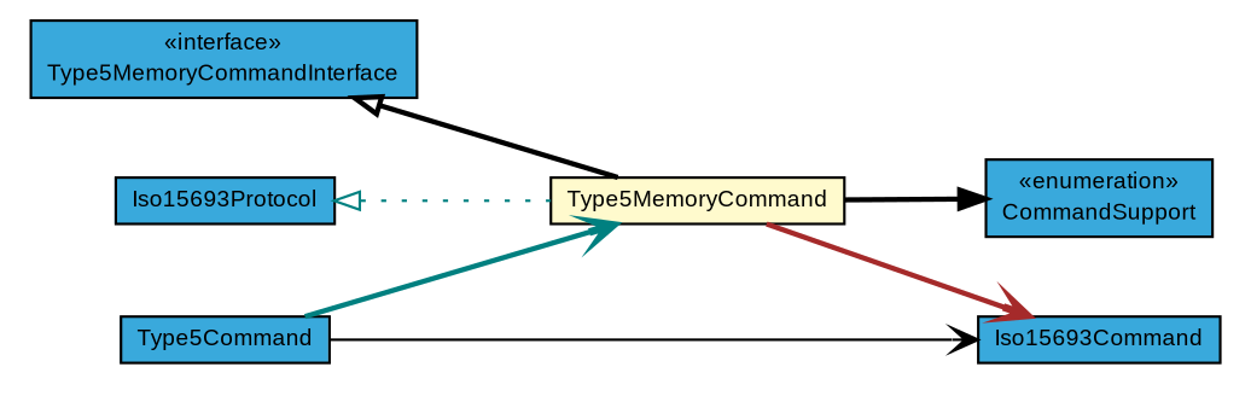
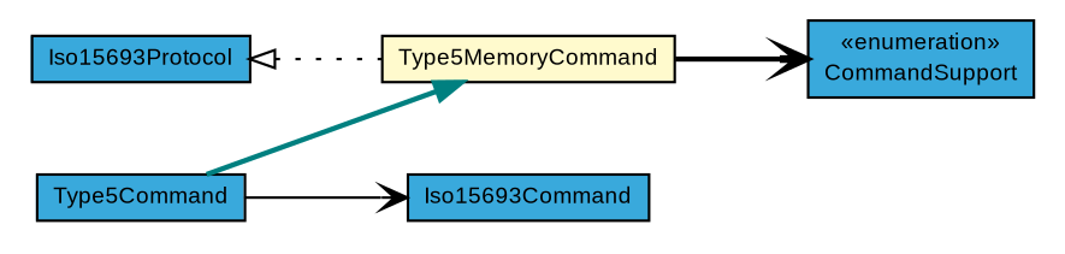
  digraph {
    nodesep=0.25
    rankdir=LR
    ranksep=0.5
    node [fontcolor=black fontname=arial fontsize=9.0 shape=plaintext]
    edge [color=black fontname=arial fontsize=10.0 headport=p labelfontname=arial labelfontsize=10 style=bold tailport=p arrowhead=open fontcolor="#002052"]
-   n1 [label=<<table title="com.st.st25sdk.command.Type5MemoryCommandInterface" border="0" cellborder="1" cellspacing="0" cellpadding="2" port="p" bgcolor="#39a9dc" href="./Type5MemoryCommandInterface.html"> 		<tr><td><table border="0" cellspacing="0" cellpadding="1"> <tr><td align="center" balign="center"> &#171;interface&#187; </td></tr> <tr><td align="center" balign="center"> Type5MemoryCommandInterface </td></tr> 		</table></td></tr> 		</table>>]
    n2 [label=<<table title="com.st.st25sdk.command.Type5MemoryCommand" border="0" cellborder="1" cellspacing="0" cellpadding="2" port="p" bgcolor="lemonChiffon" href="./Type5MemoryCommand.html"> 		<tr><td><table border="0" cellspacing="0" cellpadding="1"> <tr><td align="center" balign="center"> Type5MemoryCommand </td></tr> 		</table></td></tr> 		</table>>]
    n3 [label=<<table title="com.st.st25sdk.command.Type5MemoryCommand.CommandSupport" border="0" cellborder="1" cellspacing="0" cellpadding="2" port="p" bgcolor="#39a9dc" href="./Type5MemoryCommand.CommandSupport.html"> 		<tr><td><table border="0" cellspacing="0" cellpadding="1"> <tr><td align="center" balign="center"> &#171;enumeration&#187; </td></tr> <tr><td align="center" balign="center"> CommandSupport </td></tr> 		</table></td></tr> 		</table>>]
    n4 [label=<<table title="com.st.st25sdk.command.Iso15693Command" border="0" cellborder="1" cellspacing="0" cellpadding="2" port="p" bgcolor="#39a9dc" href="./Iso15693Command.html"> 		<tr><td><table border="0" cellspacing="0" cellpadding="1"> <tr><td align="center" balign="center"> Iso15693Command </td></tr> 		</table></td></tr> 		</table>>]
    n5 [label=<<table title="com.st.st25sdk.command.Type5Command" border="0" cellborder="1" cellspacing="0" cellpadding="2" port="p" bgcolor="#39a9dc" href="./Type5Command.html"> 		<tr><td><table border="0" cellspacing="0" cellpadding="1"> <tr><td align="center" balign="center"> Type5Command </td></tr> 		</table></td></tr> 		</table>>]
    n6 [label=<<table title="com.st.st25sdk.command.Iso15693Protocol" border="0" cellborder="1" cellspacing="0" cellpadding="2" port="p" bgcolor="#39a9dc" href="./Iso15693Protocol.html"> 		<tr><td><table border="0" cellspacing="0" cellpadding="1"> <tr><td align="center" balign="center"> Iso15693Protocol </td></tr> 		</table></td></tr> 		</table>>]
-   n1 -> n2 [arrowtail=empty dir=back fontsize=10 arrowhead="" fontcolor=""]
-   n2 -> n3 [arrowhead=normal]
-   n2 -> n4 [color=brown]
-   n5 -> n2 [color=teal]
+   n2 -> n3
+   n5 -> n2 [arrowhead=normal color=teal]
    n5 -> n4 [style=solid]
-   n6 -> n2 [arrowtail=empty color=teal dir=back fontsize=10 style=dotted arrowhead="" fontcolor=""]
+   n6 -> n2 [arrowtail=empty dir=back fontsize=10 style=dotted arrowhead="" fontcolor=""]
  }
